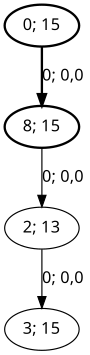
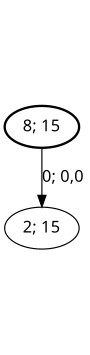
  strict digraph {
    fontname="Noto Sans"
    node [fontname="Noto Sans" style=solid]
    edge [fontname="Noto Sans" style=solid]
-   n1 [label="3; 15"]
-   n2 [label="2; 13"]
+   n2 [label="2; 15"]
    n3 [label="8; 15" style=bold]
-   n4 [label="0; 15" style=bold]
-   n2 -> n1 [label="0; 0,0"]
    n3 -> n2 [label="0; 0,0"]
-   n4 -> n3 [label="0; 0,0" style=bold]
  }
